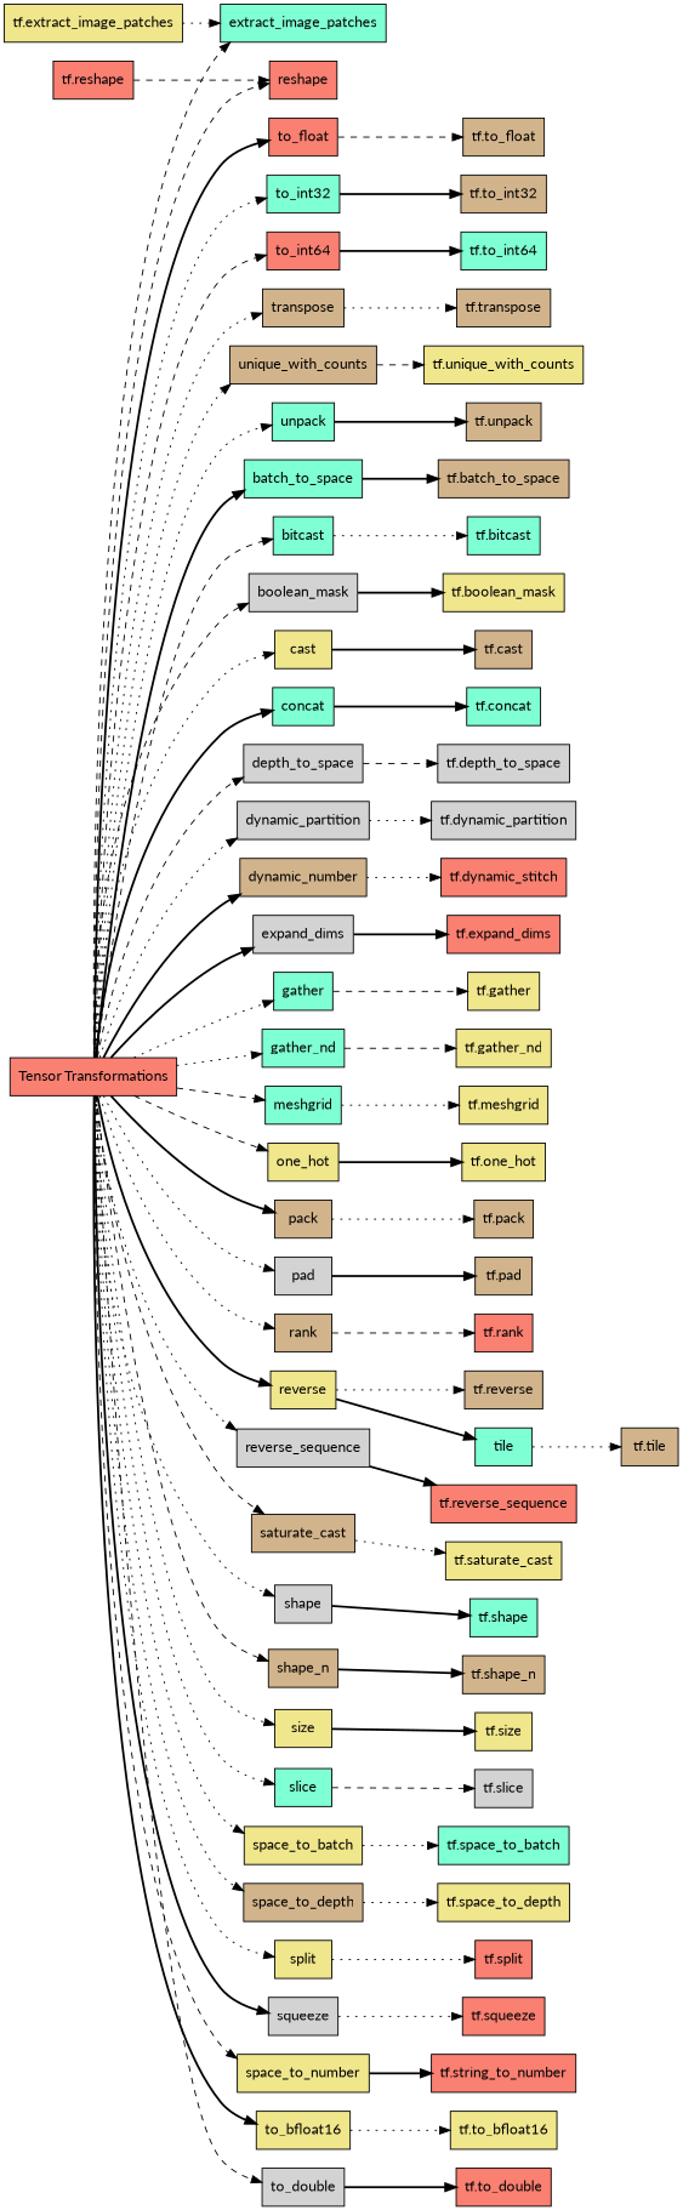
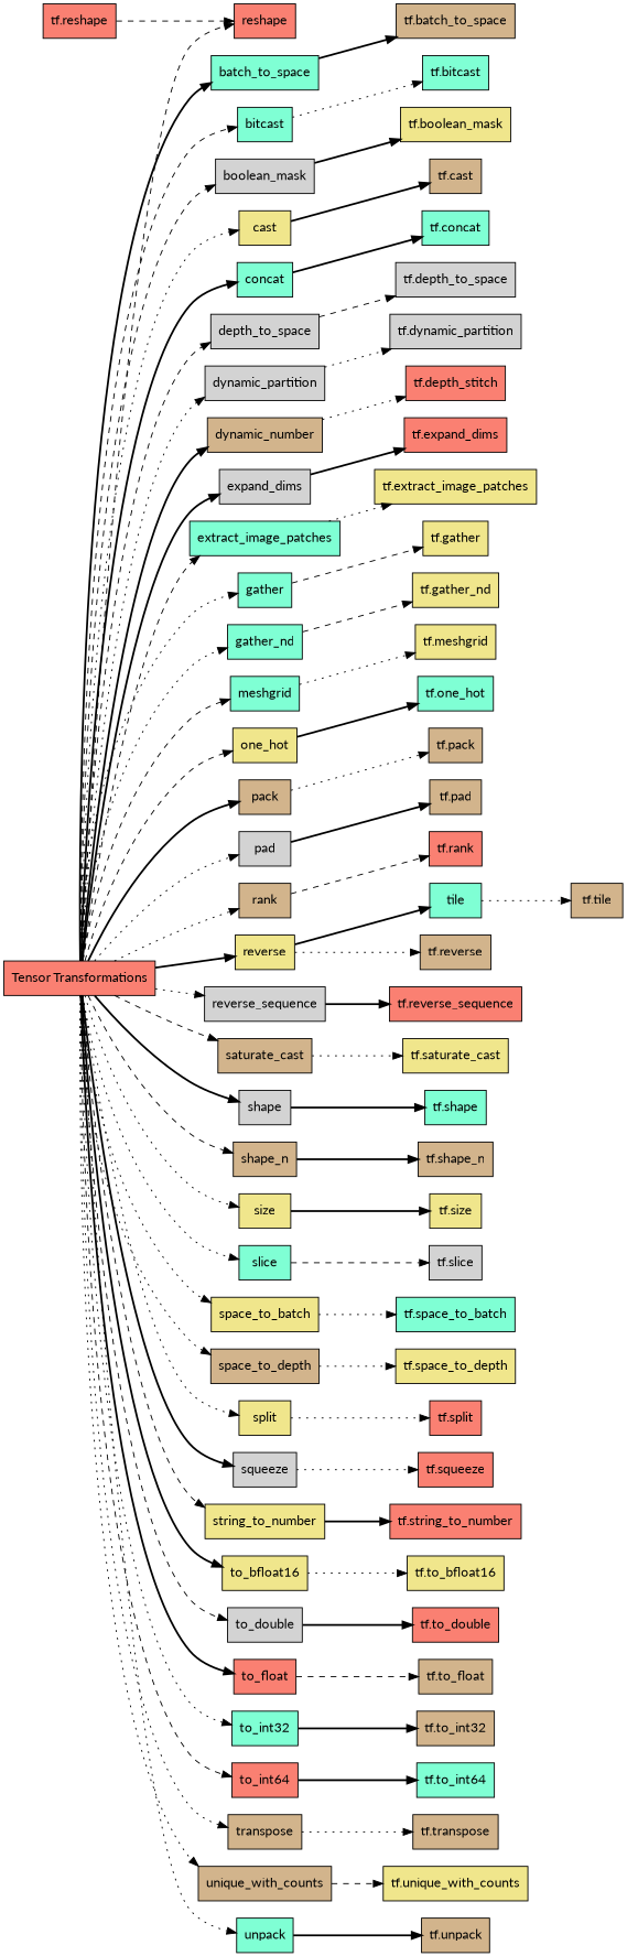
  digraph {
    fontname=Lato
    rankdir=LR
    node [fillcolor=khaki fontname=Lato shape=box style=filled]
    edge [fontname=Lato style=dotted]
    "Tensor Transformations" [fillcolor=salmon]
    batch_to_space [fillcolor=aquamarine]
    bitcast [fillcolor=aquamarine]
    boolean_mask [fillcolor=lightgrey]
    cast
    concat [fillcolor=aquamarine]
    depth_to_space [fillcolor=lightgrey]
    dynamic_partition [fillcolor=lightgrey]
    n9 [fillcolor=tan label=dynamic_number]
    expand_dims [fillcolor=lightgrey]
    extract_image_patches [fillcolor=aquamarine]
    gather [fillcolor=aquamarine]
    gather_nd [fillcolor=aquamarine]
    meshgrid [fillcolor=aquamarine]
    one_hot
    pack [fillcolor=tan]
    pad [fillcolor=lightgrey]
    rank [fillcolor=tan]
    reshape [fillcolor=salmon]
    reverse
    reverse_sequence [fillcolor=lightgrey]
    saturate_cast [fillcolor=tan]
    shape [fillcolor=lightgrey]
    shape_n [fillcolor=tan]
    size
    slice [fillcolor=aquamarine]
    space_to_batch
    space_to_depth [fillcolor=tan]
    split
    squeeze [fillcolor=lightgrey]
-   string_to_number [label=space_to_number]
+   string_to_number
    to_bfloat16
    to_double [fillcolor=lightgrey]
    to_float [fillcolor=salmon]
    to_int32 [fillcolor=aquamarine]
    to_int64 [fillcolor=salmon]
    transpose [fillcolor=tan]
    unique_with_counts [fillcolor=tan]
    unpack [fillcolor=aquamarine]
    "tf.batch_to_space" [fillcolor=tan]
    "tf.bitcast" [fillcolor=aquamarine]
    "tf.boolean_mask"
    "tf.cast" [fillcolor=tan]
    "tf.concat" [fillcolor=aquamarine]
    "tf.depth_to_space" [fillcolor=lightgrey]
    "tf.dynamic_partition" [fillcolor=lightgrey]
-   "tf.dynamic_stitch" [fillcolor=salmon]
+   "tf.dynamic_stitch" [fillcolor=salmon label="tf.depth_stitch"]
    "tf.expand_dims" [fillcolor=salmon]
    "tf.extract_image_patches"
    "tf.gather"
    "tf.gather_nd"
    "tf.meshgrid"
-   "tf.one_hot"
+   "tf.one_hot" [fillcolor=aquamarine]
    "tf.pack" [fillcolor=tan]
    "tf.pad" [fillcolor=tan]
    "tf.rank" [fillcolor=salmon]
    tile [fillcolor=aquamarine]
    "tf.reverse" [fillcolor=tan]
    "tf.reverse_sequence" [fillcolor=salmon]
    "tf.saturate_cast"
    "tf.shape" [fillcolor=aquamarine]
    "tf.shape_n" [fillcolor=tan]
    "tf.size"
    "tf.slice" [fillcolor=lightgrey]
    "tf.space_to_batch" [fillcolor=aquamarine]
    "tf.space_to_depth"
    "tf.split" [fillcolor=salmon]
    "tf.squeeze" [fillcolor=salmon]
    "tf.string_to_number" [fillcolor=salmon]
    "tf.tile" [fillcolor=tan]
    "tf.to_bfloat16"
    "tf.to_double" [fillcolor=salmon]
    "tf.to_float" [fillcolor=tan]
    "tf.to_int32" [fillcolor=tan]
    "tf.to_int64" [fillcolor=aquamarine]
    "tf.transpose" [fillcolor=tan]
    "tf.unique_with_counts"
    "tf.unpack" [fillcolor=tan]
    "tf.reshape" [fillcolor=salmon]
    "Tensor Transformations" -> batch_to_space [style=bold]
    "Tensor Transformations" -> bitcast [style=dashed]
    "Tensor Transformations" -> boolean_mask [style=dashed]
    "Tensor Transformations" -> cast
    "Tensor Transformations" -> concat [style=bold]
    "Tensor Transformations" -> depth_to_space [style=dashed]
    "Tensor Transformations" -> dynamic_partition
    "Tensor Transformations" -> n9 [style=bold]
    "Tensor Transformations" -> expand_dims [style=bold]
    "Tensor Transformations" -> extract_image_patches [style=dashed]
    "Tensor Transformations" -> gather
    "Tensor Transformations" -> gather_nd
    "Tensor Transformations" -> meshgrid [style=dashed]
    "Tensor Transformations" -> one_hot [style=dashed]
    "Tensor Transformations" -> pack [style=bold]
    "Tensor Transformations" -> pad
    "Tensor Transformations" -> rank
    "Tensor Transformations" -> reshape [style=dashed]
    "Tensor Transformations" -> reverse [style=bold]
    "Tensor Transformations" -> reverse_sequence
    "Tensor Transformations" -> saturate_cast [style=dashed]
-   "Tensor Transformations" -> shape
+   "Tensor Transformations" -> shape [style=bold]
    "Tensor Transformations" -> shape_n [style=dashed]
    "Tensor Transformations" -> size
    "Tensor Transformations" -> slice
    "Tensor Transformations" -> space_to_batch
    "Tensor Transformations" -> space_to_depth
    "Tensor Transformations" -> split
    "Tensor Transformations" -> squeeze [style=bold]
    "Tensor Transformations" -> string_to_number [style=dashed]
    "Tensor Transformations" -> to_bfloat16 [style=bold]
    "Tensor Transformations" -> to_double [style=dashed]
    "Tensor Transformations" -> to_float [style=bold]
    "Tensor Transformations" -> to_int32
    "Tensor Transformations" -> to_int64 [style=dashed]
    "Tensor Transformations" -> transpose
    "Tensor Transformations" -> unique_with_counts
    "Tensor Transformations" -> unpack
    batch_to_space -> "tf.batch_to_space" [style=bold]
    bitcast -> "tf.bitcast"
    boolean_mask -> "tf.boolean_mask" [style=bold]
    cast -> "tf.cast" [style=bold]
    concat -> "tf.concat" [style=bold]
    depth_to_space -> "tf.depth_to_space" [style=dashed]
    dynamic_partition -> "tf.dynamic_partition"
    n9 -> "tf.dynamic_stitch"
    expand_dims -> "tf.expand_dims" [style=bold]
-   "tf.extract_image_patches" -> extract_image_patches
+   extract_image_patches -> "tf.extract_image_patches"
    gather -> "tf.gather" [style=dashed]
    gather_nd -> "tf.gather_nd" [style=dashed]
    meshgrid -> "tf.meshgrid"
    one_hot -> "tf.one_hot" [style=bold]
    pack -> "tf.pack"
    pad -> "tf.pad" [style=bold]
    rank -> "tf.rank" [style=dashed]
    reverse -> tile [style=bold]
    reverse -> "tf.reverse"
    reverse_sequence -> "tf.reverse_sequence" [style=bold]
    saturate_cast -> "tf.saturate_cast"
    shape -> "tf.shape" [style=bold]
    shape_n -> "tf.shape_n" [style=bold]
    size -> "tf.size" [style=bold]
    slice -> "tf.slice" [style=dashed]
    space_to_batch -> "tf.space_to_batch"
    space_to_depth -> "tf.space_to_depth"
    split -> "tf.split"
    squeeze -> "tf.squeeze"
    string_to_number -> "tf.string_to_number" [style=bold]
    to_bfloat16 -> "tf.to_bfloat16"
    to_double -> "tf.to_double" [style=bold]
    to_float -> "tf.to_float" [style=dashed]
    to_int32 -> "tf.to_int32" [style=bold]
    to_int64 -> "tf.to_int64" [style=bold]
    transpose -> "tf.transpose"
    unique_with_counts -> "tf.unique_with_counts" [style=dashed]
    unpack -> "tf.unpack" [style=bold]
    tile -> "tf.tile"
    "tf.reshape" -> reshape [style=dashed]
  }
